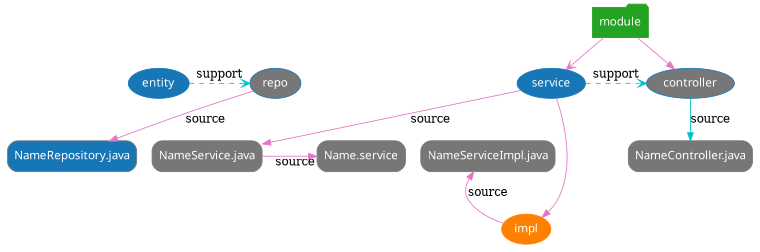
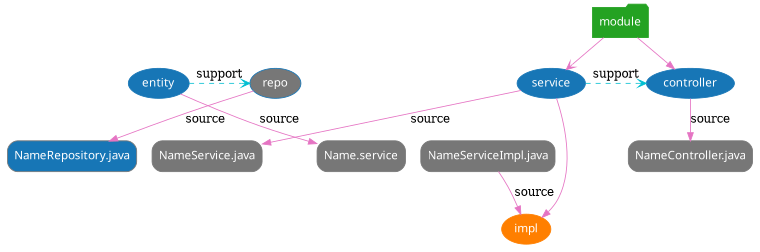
  digraph {
    compound=true
    node [color="#777777" fontcolor=white fontname=Helvetia shape=Mrecord style=filled]
    edge [color="#e574c3" shape=dot style=solid]
    n1 [label="Name.service"]
    n2 [fillcolor="#1776b6" label="NameRepository.java"]
    n3 [label="NameService.java"]
    n4 [label="NameServiceImpl.java"]
    n5 [label="NameController.java"]
    service [color="#1776b6" shape=ellipse]
-   controller [color="#1776b6" shape=ellipse fillcolor="#777777"]
+   controller [color="#1776b6" shape=ellipse]
    n8 [color="#1776b6" fillcolor="#777777" label=repo shape=ellipse]
    entity [color="#1776b6" shape=ellipse]
    n10 [color="#ff7f00" label=impl shape=ellipse]
    module [color="#24a222" shape=folder]
    subgraph sub_1 {
      rank=same
      n1
      n2
      n3
      n4
      n5
    }
    subgraph sub_2 {
      rank=same
      service
      controller
      n8
      entity
    }
    service -> n3 [label=source]
    service -> controller [arrowhead=vee color="#00bed1" label=support style=dashed]
    service -> n10 [shape=""]
-   controller -> n5 [color="#00bed1" label=source]
+   controller -> n5 [label=source]
    n8 -> n2 [label=source]
-   n3 -> n1 [label=source]
+   entity -> n1 [label=source]
    entity -> n8 [arrowhead=vee color="#00bed1" label=support style=dashed]
-   n10 -> n4 [label=source]
+   n4 -> n10 [label=source]
    module -> service [arrowhead=vee shape=""]
    module -> controller [shape=""]
  }
